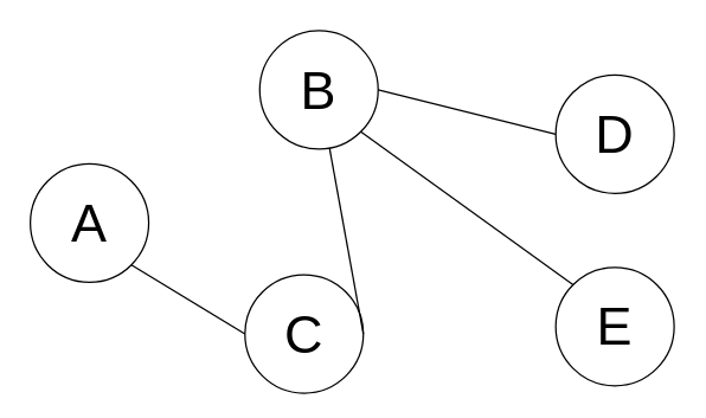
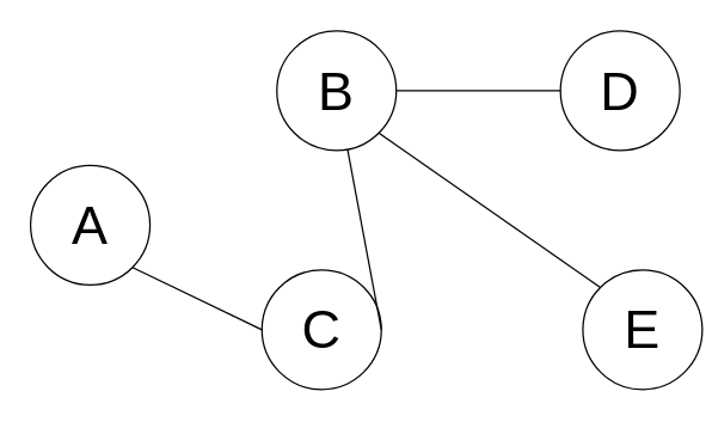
  <mxCell id="0" />
  <mxCell id="1" parent="0" />
- <mxCell id="2" value="&lt;font style=&quot;font-size: 36px&quot;&gt;E&lt;/font&gt;" style="ellipse;whiteSpace=wrap;html=1;aspect=fixed;" vertex="1" parent="1"><mxGeometry x="375" y="180" width="80" height="80" as="geometry" /></mxCell>
- <mxCell id="3" value="&lt;font style=&quot;font-size: 36px&quot;&gt;D&lt;/font&gt;" style="ellipse;whiteSpace=wrap;html=1;aspect=fixed;" vertex="1" parent="1"><mxGeometry x="375" y="50" width="80" height="80" as="geometry" /></mxCell>
- <mxCell id="4" value="&lt;font style=&quot;font-size: 36px&quot;&gt;C&lt;/font&gt;" style="ellipse;whiteSpace=wrap;html=1;aspect=fixed;" vertex="1" parent="1"><mxGeometry x="165" y="185" width="80" height="80" as="geometry" /></mxCell>
- <mxCell id="5" value="&lt;font style=&quot;font-size: 36px&quot;&gt;B&lt;/font&gt;" style="ellipse;whiteSpace=wrap;html=1;aspect=fixed;" vertex="1" parent="1"><mxGeometry x="175" y="20" width="80" height="80" as="geometry" /></mxCell>
+ <mxCell id="2" value="&lt;font style=&quot;font-size: 36px&quot;&gt;E&lt;/font&gt;" style="ellipse;whiteSpace=wrap;html=1;aspect=fixed;" vertex="1" parent="1"><mxGeometry x="390" y="180" width="80" height="80" as="geometry" /></mxCell>
+ <mxCell id="3" value="&lt;font style=&quot;font-size: 36px&quot;&gt;D&lt;/font&gt;" style="ellipse;whiteSpace=wrap;html=1;aspect=fixed;" vertex="1" parent="1"><mxGeometry x="375" y="20" width="80" height="80" as="geometry" /></mxCell>
+ <mxCell id="4" value="&lt;font style=&quot;font-size: 36px&quot;&gt;C&lt;/font&gt;" style="ellipse;whiteSpace=wrap;html=1;aspect=fixed;" vertex="1" parent="1"><mxGeometry x="175" y="180" width="80" height="80" as="geometry" /></mxCell>
+ <mxCell id="5" value="&lt;font style=&quot;font-size: 36px&quot;&gt;B&lt;/font&gt;" style="ellipse;whiteSpace=wrap;html=1;aspect=fixed;" vertex="1" parent="1"><mxGeometry x="185" y="20" width="80" height="80" as="geometry" /></mxCell>
  <mxCell id="6" value="&lt;font style=&quot;font-size: 36px&quot;&gt;A&lt;/font&gt;" style="ellipse;whiteSpace=wrap;html=1;aspect=fixed;" vertex="1" parent="1"><mxGeometry x="20" y="110" width="80" height="80" as="geometry" /></mxCell>
  <mxCell id="7" value="" style="endArrow=none;html=1;exitX=1;exitY=1;exitDx=0;exitDy=0;entryX=0;entryY=0;entryDx=0;entryDy=0;" edge="1" parent="1" source="5" target="2"><mxGeometry width="50" height="50" relative="1" as="geometry"><mxPoint x="395" y="240" as="sourcePoint" /><mxPoint x="445" y="190" as="targetPoint" /></mxGeometry></mxCell>
  <mxCell id="8" value="" style="endArrow=none;html=1;exitX=1;exitY=0.5;exitDx=0;exitDy=0;entryX=0;entryY=0.5;entryDx=0;entryDy=0;" edge="1" parent="1" source="5" target="3"><mxGeometry width="50" height="50" relative="1" as="geometry"><mxPoint x="405" y="250" as="sourcePoint" /><mxPoint x="455" y="200" as="targetPoint" /></mxGeometry></mxCell>
  <mxCell id="9" value="" style="endArrow=none;html=1;exitX=1;exitY=1;exitDx=0;exitDy=0;entryX=0;entryY=0.5;entryDx=0;entryDy=0;" edge="1" parent="1" source="6" target="4"><mxGeometry width="50" height="50" relative="1" as="geometry"><mxPoint x="415" y="260" as="sourcePoint" /><mxPoint x="465" y="210" as="targetPoint" /></mxGeometry></mxCell>
  <mxCell id="10" value="" style="endArrow=none;html=1;exitX=1;exitY=0.5;exitDx=0;exitDy=0;" edge="1" parent="1" source="4" target="5"><mxGeometry width="50" height="50" relative="1" as="geometry"><mxPoint x="425" y="270" as="sourcePoint" /><mxPoint x="365" y="220" as="targetPoint" /></mxGeometry></mxCell>
